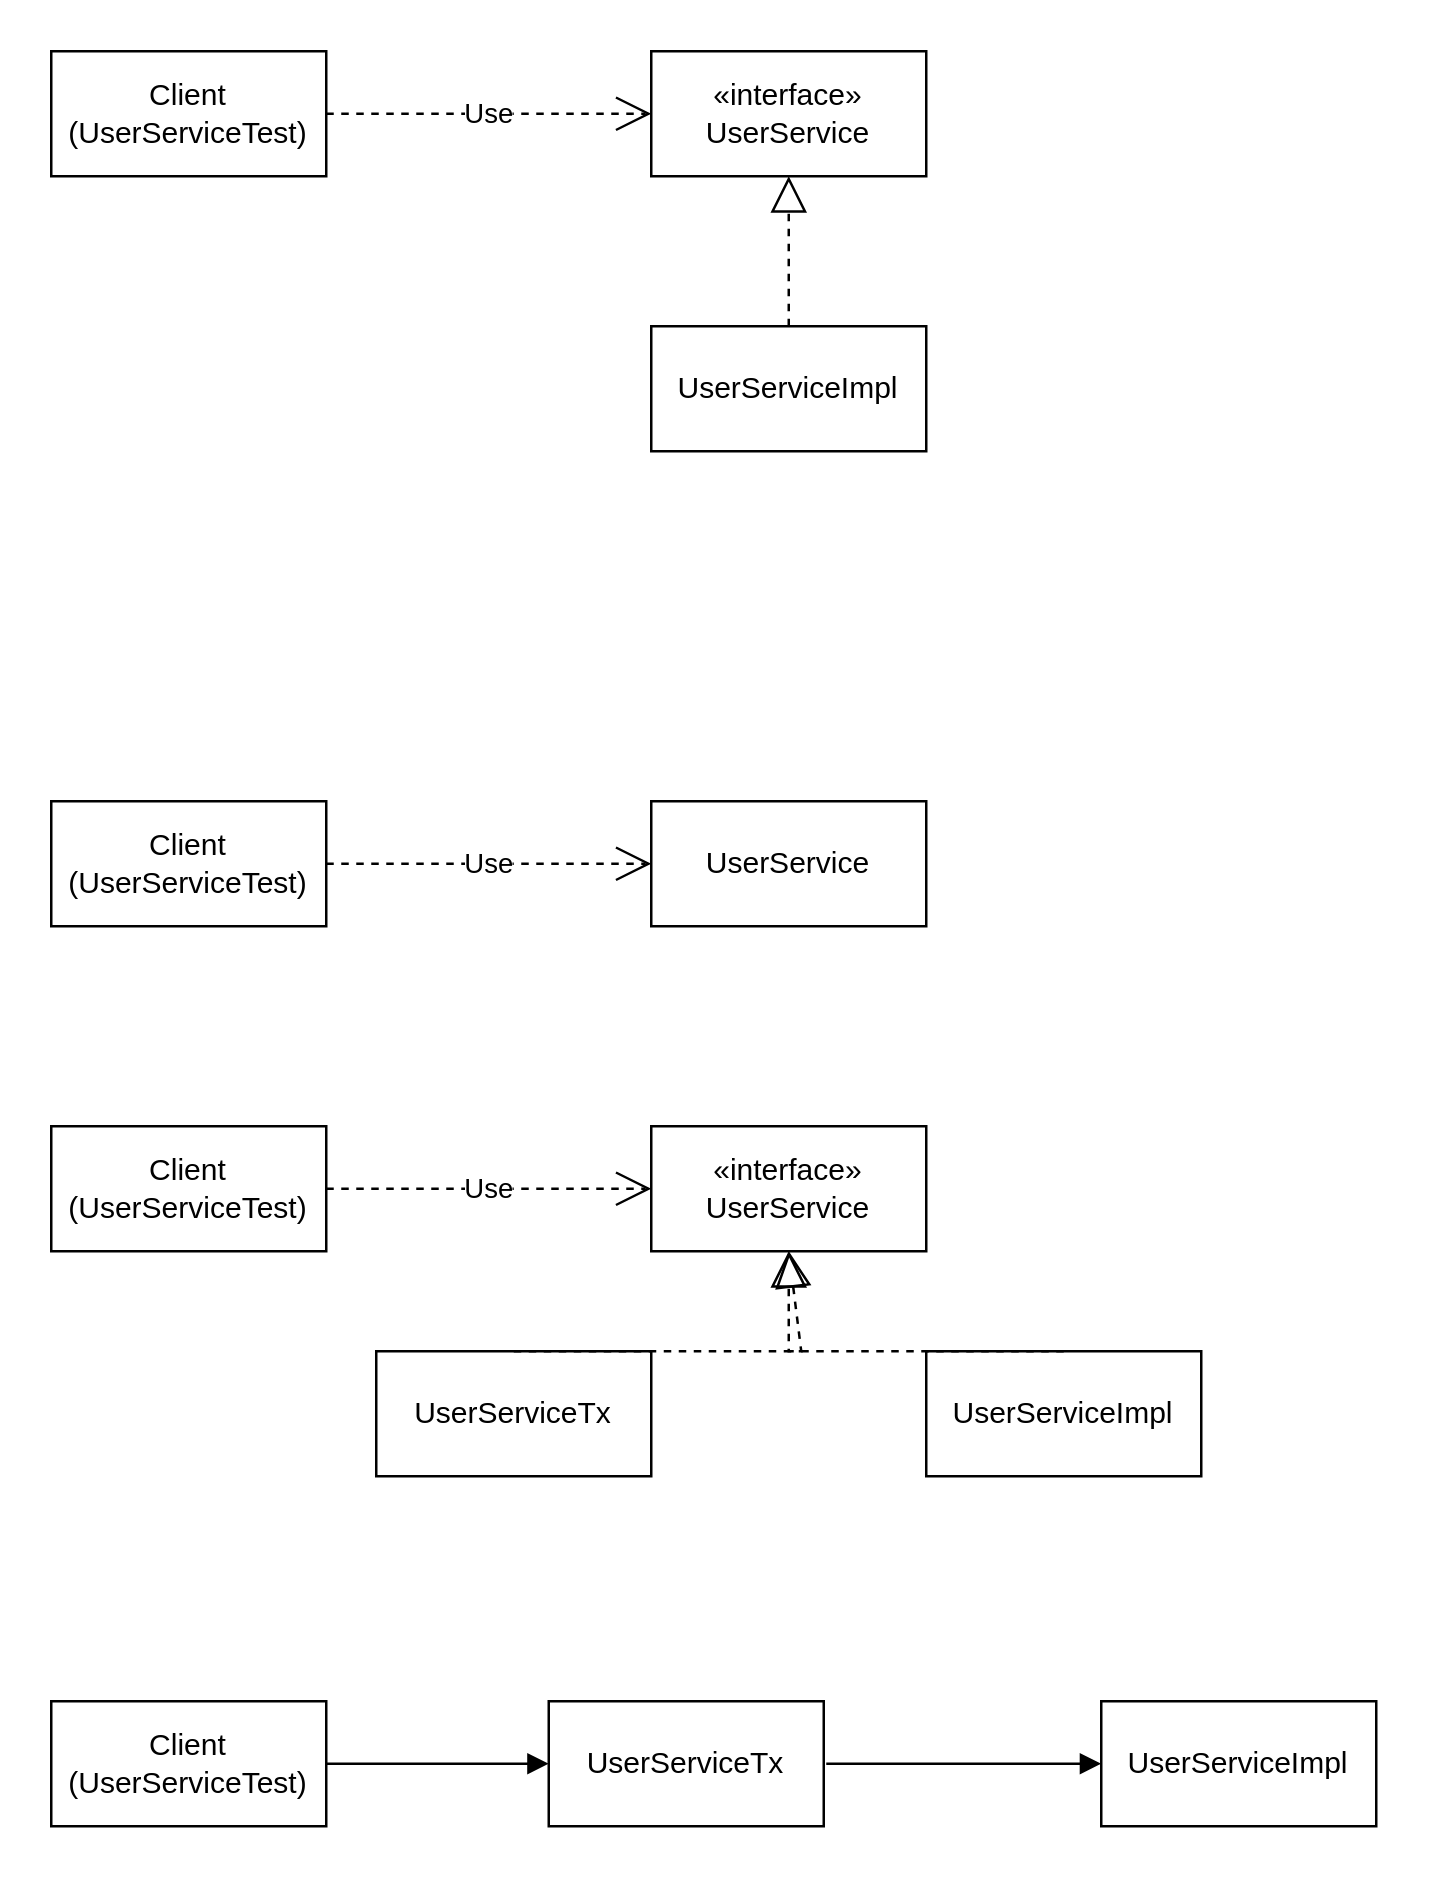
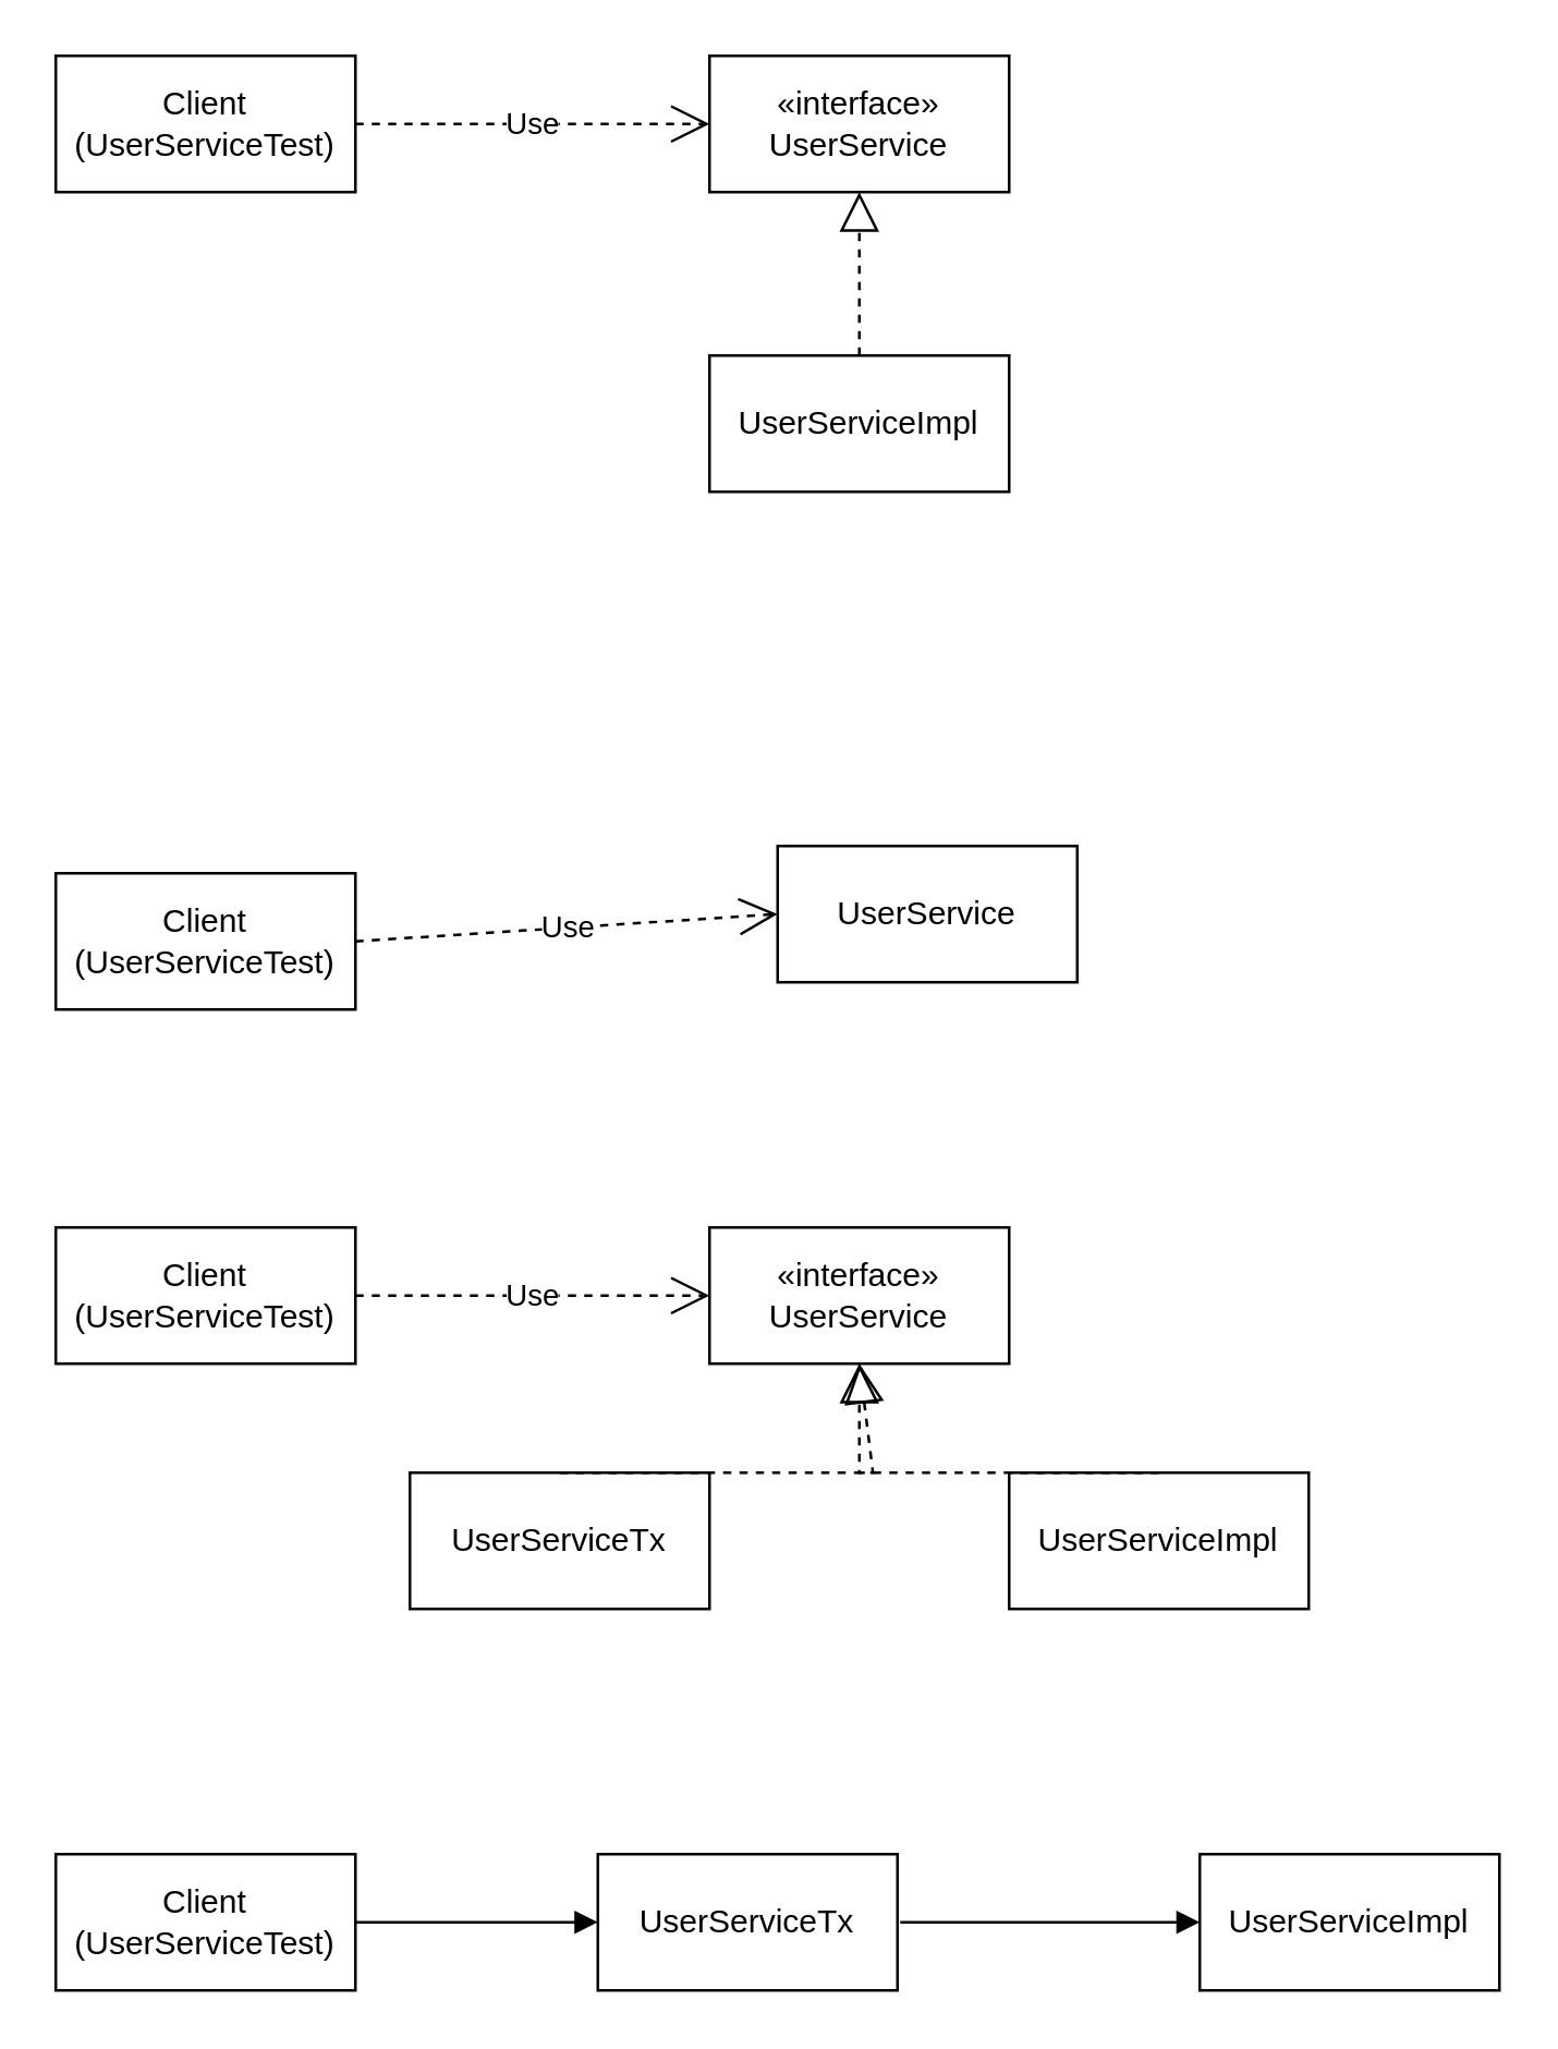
  <mxCell id="0" />
  <mxCell id="1" parent="0" />
  <mxCell id="2" value="«interface»&lt;br&gt;UserService" style="html=1;whiteSpace=wrap;" vertex="1" parent="1"><mxGeometry x="260" y="20" width="110" height="50" as="geometry" /></mxCell>
- <mxCell id="3" value="UserService" style="html=1;whiteSpace=wrap;" vertex="1" parent="1"><mxGeometry x="260" y="320" width="110" height="50" as="geometry" /></mxCell>
+ <mxCell id="3" value="UserService" style="html=1;whiteSpace=wrap;" vertex="1" parent="1"><mxGeometry x="285" y="310" width="110" height="50" as="geometry" /></mxCell>
  <mxCell id="4" value="Client&lt;div&gt;(UserServiceTest&lt;span style=&quot;background-color: initial;&quot;&gt;)&lt;/span&gt;&lt;/div&gt;" style="html=1;whiteSpace=wrap;" vertex="1" parent="1"><mxGeometry x="20" y="320" width="110" height="50" as="geometry" /></mxCell>
  <mxCell id="5" value="Use" style="endArrow=open;endSize=12;dashed=1;html=1;rounded=0;exitX=1;exitY=0.5;exitDx=0;exitDy=0;entryX=0;entryY=0.5;entryDx=0;entryDy=0;" edge="1" parent="1" source="4" target="3"><mxGeometry width="160" relative="1" as="geometry"><mxPoint x="180" y="400" as="sourcePoint" /><mxPoint x="340" y="400" as="targetPoint" /></mxGeometry></mxCell>
  <mxCell id="6" value="UserServiceImpl" style="html=1;whiteSpace=wrap;" vertex="1" parent="1"><mxGeometry x="370" y="540" width="110" height="50" as="geometry" /></mxCell>
  <mxCell id="7" value="UserServiceTx" style="html=1;whiteSpace=wrap;" vertex="1" parent="1"><mxGeometry x="150" y="540" width="110" height="50" as="geometry" /></mxCell>
  <mxCell id="8" value="Client&lt;div&gt;(UserServiceTest&lt;span style=&quot;background-color: initial;&quot;&gt;)&lt;/span&gt;&lt;/div&gt;" style="html=1;whiteSpace=wrap;" vertex="1" parent="1"><mxGeometry x="20" y="20" width="110" height="50" as="geometry" /></mxCell>
  <mxCell id="9" value="Use" style="endArrow=open;endSize=12;dashed=1;html=1;rounded=0;exitX=1;exitY=0.5;exitDx=0;exitDy=0;entryX=0;entryY=0.5;entryDx=0;entryDy=0;" edge="1" parent="1" source="8" target="2"><mxGeometry width="160" relative="1" as="geometry"><mxPoint x="120" y="150" as="sourcePoint" /><mxPoint x="250" y="150" as="targetPoint" /></mxGeometry></mxCell>
  <mxCell id="10" value="UserServiceImpl" style="html=1;whiteSpace=wrap;" vertex="1" parent="1"><mxGeometry x="260" y="130" width="110" height="50" as="geometry" /></mxCell>
  <mxCell id="11" value="" style="endArrow=block;dashed=1;endFill=0;endSize=12;html=1;rounded=0;entryX=0.5;entryY=1;entryDx=0;entryDy=0;exitX=0.5;exitY=0;exitDx=0;exitDy=0;" edge="1" parent="1" source="10" target="2"><mxGeometry width="160" relative="1" as="geometry"><mxPoint x="190" y="220" as="sourcePoint" /><mxPoint x="350" y="220" as="targetPoint" /></mxGeometry></mxCell>
  <mxCell id="12" value="«interface»&lt;br&gt;UserService" style="html=1;whiteSpace=wrap;" vertex="1" parent="1"><mxGeometry x="260" y="450" width="110" height="50" as="geometry" /></mxCell>
  <mxCell id="13" value="Client&lt;div&gt;(UserServiceTest&lt;span style=&quot;background-color: initial;&quot;&gt;)&lt;/span&gt;&lt;/div&gt;" style="html=1;whiteSpace=wrap;" vertex="1" parent="1"><mxGeometry x="20" y="450" width="110" height="50" as="geometry" /></mxCell>
  <mxCell id="14" value="Use" style="endArrow=open;endSize=12;dashed=1;html=1;rounded=0;exitX=1;exitY=0.5;exitDx=0;exitDy=0;entryX=0;entryY=0.5;entryDx=0;entryDy=0;" edge="1" parent="1" source="13" target="12"><mxGeometry width="160" relative="1" as="geometry"><mxPoint x="120" y="580" as="sourcePoint" /><mxPoint x="250" y="580" as="targetPoint" /></mxGeometry></mxCell>
  <mxCell id="15" value="" style="endArrow=block;dashed=1;endFill=0;endSize=12;html=1;rounded=0;exitX=0.5;exitY=0;exitDx=0;exitDy=0;" edge="1" parent="1" source="6"><mxGeometry width="160" relative="1" as="geometry"><mxPoint x="490" y="460" as="sourcePoint" /><mxPoint x="315" y="500" as="targetPoint" /><Array as="points"><mxPoint x="315" y="540" /></Array></mxGeometry></mxCell>
  <mxCell id="16" value="" style="endArrow=block;dashed=1;endFill=0;endSize=12;html=1;rounded=0;exitX=0.5;exitY=0;exitDx=0;exitDy=0;entryX=0.5;entryY=1;entryDx=0;entryDy=0;" edge="1" parent="1" source="7" target="12"><mxGeometry width="160" relative="1" as="geometry"><mxPoint x="405" y="550" as="sourcePoint" /><mxPoint x="320" y="520" as="targetPoint" /><Array as="points"><mxPoint x="320" y="540" /></Array></mxGeometry></mxCell>
  <mxCell id="17" value="Client&lt;div&gt;(UserServiceTest&lt;span style=&quot;background-color: initial;&quot;&gt;)&lt;/span&gt;&lt;/div&gt;" style="html=1;whiteSpace=wrap;" vertex="1" parent="1"><mxGeometry x="20" y="680" width="110" height="50" as="geometry" /></mxCell>
  <mxCell id="18" value="UserServiceTx" style="html=1;whiteSpace=wrap;" vertex="1" parent="1"><mxGeometry x="219" y="680" width="110" height="50" as="geometry" /></mxCell>
  <mxCell id="19" value="UserServiceImpl" style="html=1;whiteSpace=wrap;" vertex="1" parent="1"><mxGeometry x="440" y="680" width="110" height="50" as="geometry" /></mxCell>
  <mxCell id="20" value="" style="html=1;verticalAlign=bottom;endArrow=block;curved=0;rounded=0;entryX=0;entryY=0.5;entryDx=0;entryDy=0;exitX=1;exitY=0.5;exitDx=0;exitDy=0;" edge="1" parent="1" source="17" target="18"><mxGeometry width="80" relative="1" as="geometry"><mxPoint x="230" y="820" as="sourcePoint" /><mxPoint x="310" y="820" as="targetPoint" /></mxGeometry></mxCell>
  <mxCell id="21" value="" style="html=1;verticalAlign=bottom;endArrow=block;curved=0;rounded=0;entryX=0;entryY=0.5;entryDx=0;entryDy=0;" edge="1" parent="1" target="19"><mxGeometry width="80" relative="1" as="geometry"><mxPoint x="330" y="705" as="sourcePoint" /><mxPoint x="420" y="720" as="targetPoint" /><Array as="points" /></mxGeometry></mxCell>
